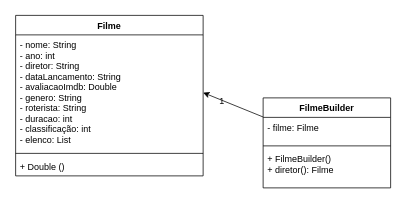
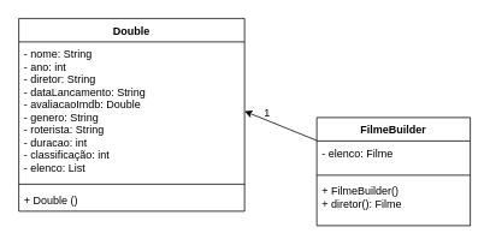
  <mxCell id="0" />
  <mxCell id="1" parent="0" />
- <mxCell id="2" value="Filme" style="swimlane;fontStyle=1;align=center;verticalAlign=top;childLayout=stackLayout;horizontal=1;startSize=26;horizontalStack=0;resizeParent=1;resizeParentMax=0;resizeLast=0;collapsible=1;marginBottom=0;" vertex="1" parent="1"><mxGeometry x="20" y="20" width="250" height="214" as="geometry" /></mxCell>
+ <mxCell id="2" value="Double" style="swimlane;fontStyle=1;align=center;verticalAlign=top;childLayout=stackLayout;horizontal=1;startSize=26;horizontalStack=0;resizeParent=1;resizeParentMax=0;resizeLast=0;collapsible=1;marginBottom=0;" vertex="1" parent="1"><mxGeometry x="20" y="20" width="250" height="214" as="geometry" /></mxCell>
  <mxCell id="3" value="- nome: String&#10;- ano: int&#10;- diretor: String &#10;- dataLancamento: String &#10;- avaliacaoImdb: Double &#10;- genero: String &#10;- roterista: String &#10;- duracao: int &#10;- classificação: int &#10;- elenco: List " style="text;strokeColor=none;fillColor=none;align=left;verticalAlign=top;spacingLeft=4;spacingRight=4;overflow=hidden;rotatable=0;points=[[0,0.5],[1,0.5]];portConstraint=eastwest;" vertex="1" parent="2"><mxGeometry y="26" width="250" height="154" as="geometry" /></mxCell>
  <mxCell id="4" value="" style="line;strokeWidth=1;fillColor=none;align=left;verticalAlign=middle;spacingTop=-1;spacingLeft=3;spacingRight=3;rotatable=0;labelPosition=right;points=[];portConstraint=eastwest;strokeColor=inherit;" vertex="1" parent="2"><mxGeometry y="180" width="250" height="8" as="geometry" /></mxCell>
  <mxCell id="5" value="+ Double ()" style="text;strokeColor=none;fillColor=none;align=left;verticalAlign=top;spacingLeft=4;spacingRight=4;overflow=hidden;rotatable=0;points=[[0,0.5],[1,0.5]];portConstraint=eastwest;" vertex="1" parent="2"><mxGeometry y="188" width="250" height="26" as="geometry" /></mxCell>
  <mxCell id="6" style="rounded=0;orthogonalLoop=1;jettySize=auto;html=1;entryX=1;entryY=0.5;entryDx=0;entryDy=0;" edge="1" parent="1" source="7" target="3"><mxGeometry relative="1" as="geometry" /></mxCell>
  <mxCell id="7" value="FilmeBuilder" style="swimlane;fontStyle=1;align=center;verticalAlign=top;childLayout=stackLayout;horizontal=1;startSize=26;horizontalStack=0;resizeParent=1;resizeParentMax=0;resizeLast=0;collapsible=1;marginBottom=0;" vertex="1" parent="1"><mxGeometry x="350" y="130" width="170" height="120" as="geometry" /></mxCell>
- <mxCell id="8" value="- filme: Filme" style="text;strokeColor=none;fillColor=none;align=left;verticalAlign=top;spacingLeft=4;spacingRight=4;overflow=hidden;rotatable=0;points=[[0,0.5],[1,0.5]];portConstraint=eastwest;" vertex="1" parent="7"><mxGeometry y="26" width="170" height="34" as="geometry" /></mxCell>
+ <mxCell id="8" value="- elenco: Filme" style="text;strokeColor=none;fillColor=none;align=left;verticalAlign=top;spacingLeft=4;spacingRight=4;overflow=hidden;rotatable=0;points=[[0,0.5],[1,0.5]];portConstraint=eastwest;" vertex="1" parent="7"><mxGeometry y="26" width="170" height="34" as="geometry" /></mxCell>
  <mxCell id="9" value="" style="line;strokeWidth=1;fillColor=none;align=left;verticalAlign=middle;spacingTop=-1;spacingLeft=3;spacingRight=3;rotatable=0;labelPosition=right;points=[];portConstraint=eastwest;strokeColor=inherit;" vertex="1" parent="7"><mxGeometry y="60" width="170" height="8" as="geometry" /></mxCell>
  <mxCell id="10" value="+ FilmeBuilder()&#10;+ diretor(): Filme" style="text;strokeColor=none;fillColor=none;align=left;verticalAlign=top;spacingLeft=4;spacingRight=4;overflow=hidden;rotatable=0;points=[[0,0.5],[1,0.5]];portConstraint=eastwest;" vertex="1" parent="7"><mxGeometry y="68" width="170" height="52" as="geometry" /></mxCell>
- <mxCell id="11" value="1" style="text;html=1;align=center;verticalAlign=middle;resizable=0;points=[];autosize=1;strokeColor=none;fillColor=none;" vertex="1" parent="1"><mxGeometry x="280" y="120" width="30" height="30" as="geometry" /></mxCell>
+ <mxCell id="11" value="1" style="text;html=1;align=center;verticalAlign=middle;resizable=0;points=[];autosize=1;strokeColor=none;fillColor=none;" vertex="1" parent="1"><mxGeometry x="280" y="110" width="30" height="30" as="geometry" /></mxCell>
